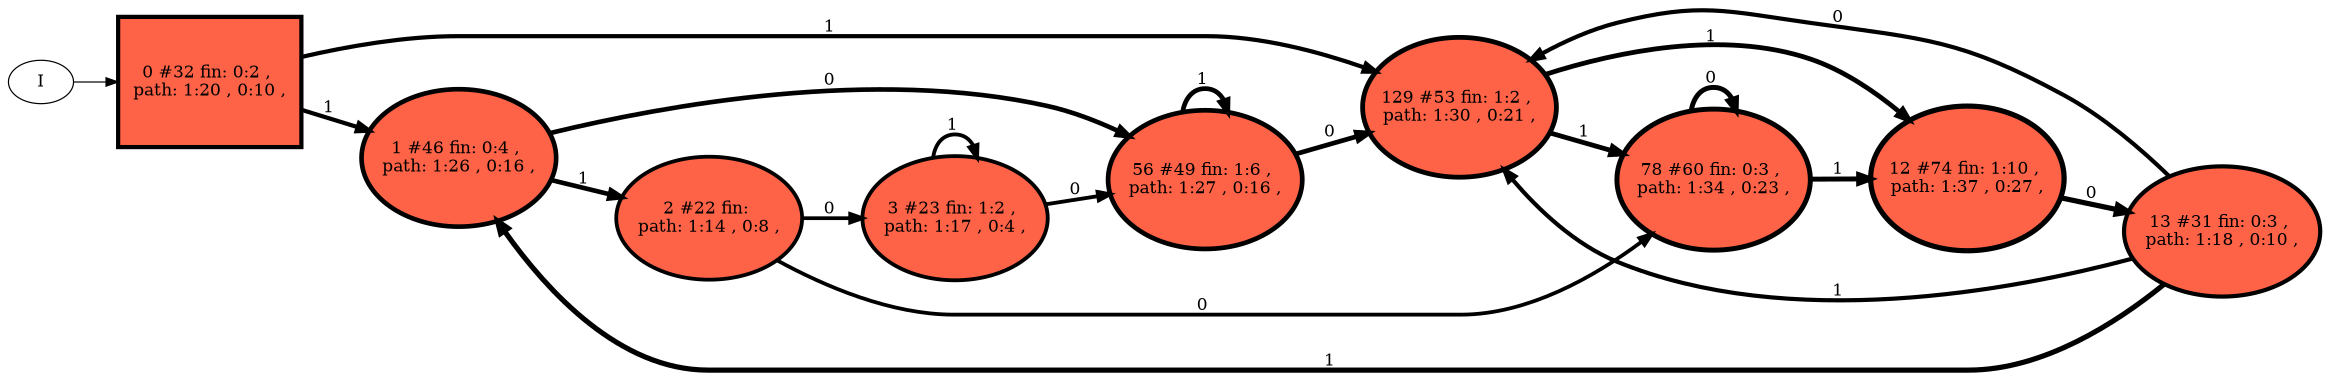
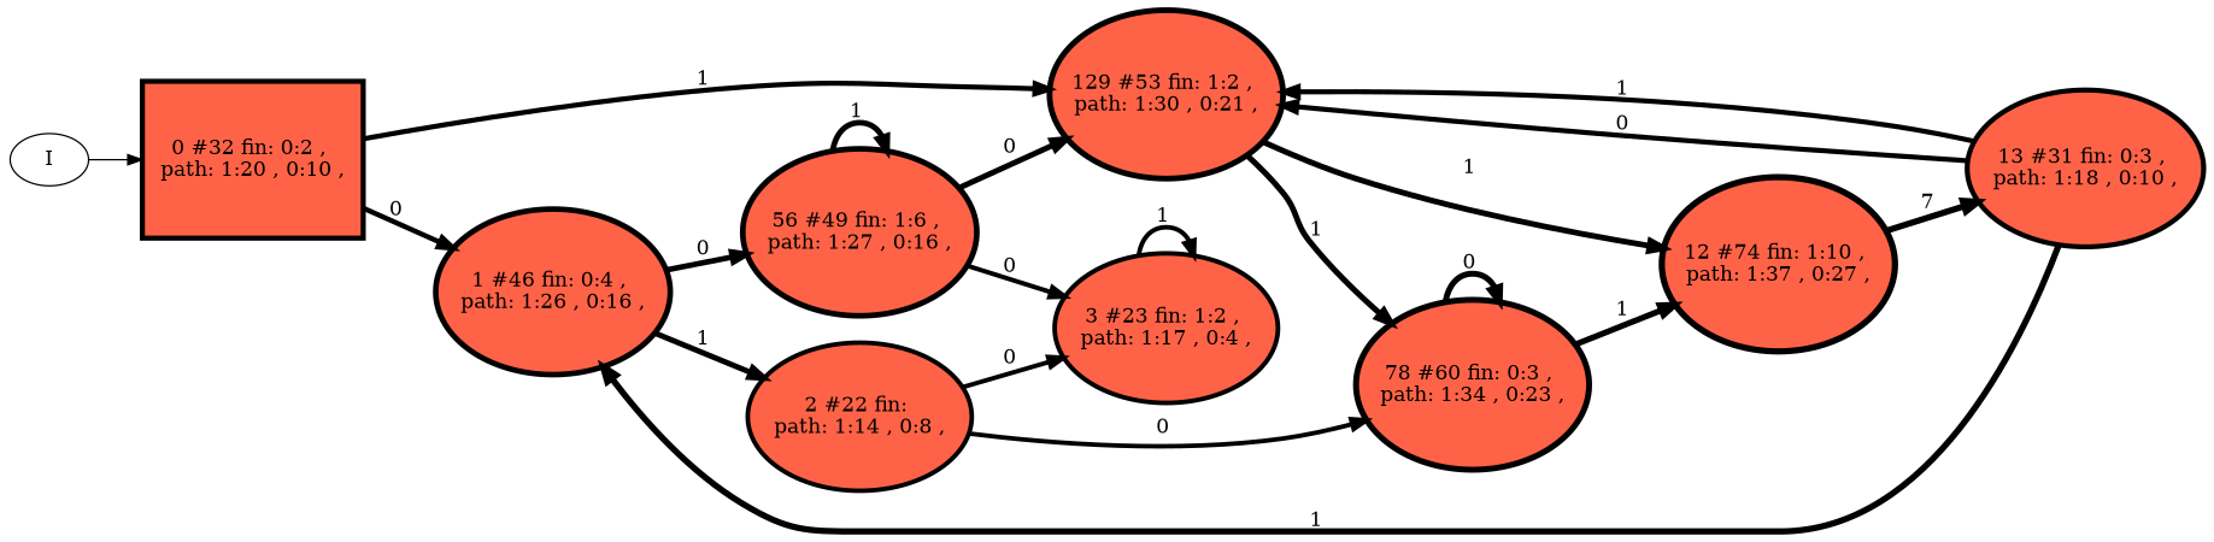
  digraph {
    rankdir=LR
    node [fillcolor=tomato style=filled]
    edge [penwidth=3.49651]
    n1 [height=1.5033 label="0 #32 fin: 0:2 , \n path: 1:20 , 0:10 , " penwidth=3.49651 shape=box width=1.5033]
    n2 [height=1.57901 label="1 #46 fin: 0:4 , \n path: 1:26 , 0:16 , " penwidth=3.85015 width=1.57901]
    n3 [height=1.60723 label="129 #53 fin: 1:2 , \n path: 1:30 , 0:21 , " penwidth=3.98898 width=1.60723]
    n4 [height=1.59169 label="56 #49 fin: 1:6 , \n path: 1:27 , 0:16 , " penwidth=3.91202 width=1.59169]
    n5 [height=1.41961 label="2 #22 fin: \n path: 1:14 , 0:8 , " penwidth=3.13549 width=1.41961]
    n6 [height=1.671 label="12 #74 fin: 1:10 , \n path: 1:37 , 0:27 , " penwidth=4.31749 width=1.671]
    n7 [height=1.49643 label="13 #31 fin: 0:3 , \n path: 1:18 , 0:10 , " penwidth=3.46574 width=1.49643]
    I [fillcolor="" style=""]
    n9 [height=1.63137 label="78 #60 fin: 0:3 , \n path: 1:34 , 0:23 , " penwidth=4.11087 width=1.63137]
    n10 [height=1.42985 label="3 #23 fin: 1:2 , \n path: 1:17 , 0:4 , " penwidth=3.17805 width=1.42985]
-   n1 -> n2 [label="1 "]
+   n1 -> n2 [label="0 "]
    n1 -> n3 [label="1 "]
    n2 -> n4 [label="0 " penwidth=3.85015]
    n2 -> n5 [label="1 " penwidth=3.85015]
    n3 -> n6 [label="1 " penwidth=3.98898]
    n3 -> n9 [label="1 " penwidth=3.98898]
    n4 -> n3 [label="0 " penwidth=3.91202]
    n4 -> n4 [label="1 " penwidth=3.91202]
    n5 -> n9 [label="0 " penwidth=3.13549]
    n5 -> n10 [label="0 " penwidth=3.13549]
-   n6 -> n7 [label="0 " penwidth=4.31749]
+   n6 -> n7 [label="7 " penwidth=4.31749]
    n7 -> n2 [label="1 " penwidth=4.31749]
    n7 -> n3 [label="0 " penwidth=3.46574]
    n7 -> n3 [label="1 " penwidth=3.46574]
    I -> n1 [penwidth=""]
    n9 -> n6 [label="1 " penwidth=4.11087]
    n9 -> n9 [label="0 " penwidth=4.11087]
-   n10 -> n4 [label="0 " penwidth=3.17805]
+   n4 -> n10 [label="0 " penwidth=3.17805]
    n10 -> n10 [label="1 " penwidth=3.17805]
  }
